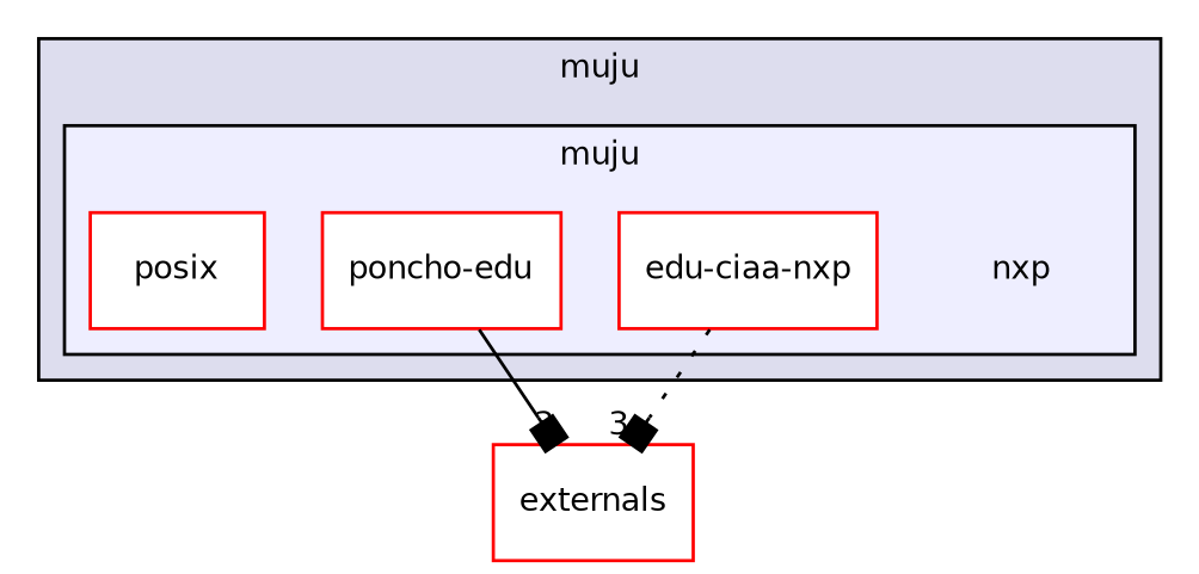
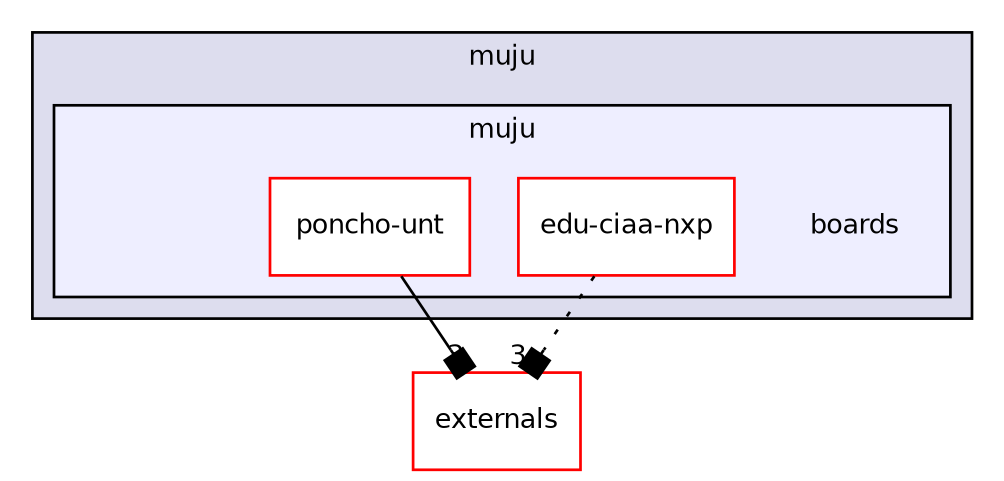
  digraph {
    compound=true
    node [fontname=Helvetica fontsize=10 shape=box color=red fillcolor=white style=filled]
    edge [headlabel=3 labeldistance=1.5 labelfontname=Helvetica labelfontsize=10 arrowhead=box]
-   n1 [label=nxp shape=plaintext color="" fillcolor="" style=""]
+   n1 [label=boards shape=plaintext color="" fillcolor="" style=""]
    n2 [label="edu-ciaa-nxp"]
-   n3 [label="poncho-edu"]
-   n4 [label=posix]
+   n3 [label="poncho-unt"]
    n5 [label=externals]
    subgraph cluster_1 {
      bgcolor="#ddddee"
      fontname=Helvetica
      fontsize=10
      label=muju
      pencolor=black
      subgraph cluster_2 {
        bgcolor="#eeeeff"
        fontname=Helvetica
        fontsize=10
        pencolor=black
        n1
        n2
        n3
-       n4
      }
    }
    n2 -> n5 [style=dotted]
    n3 -> n5 [style=solid]
  }
